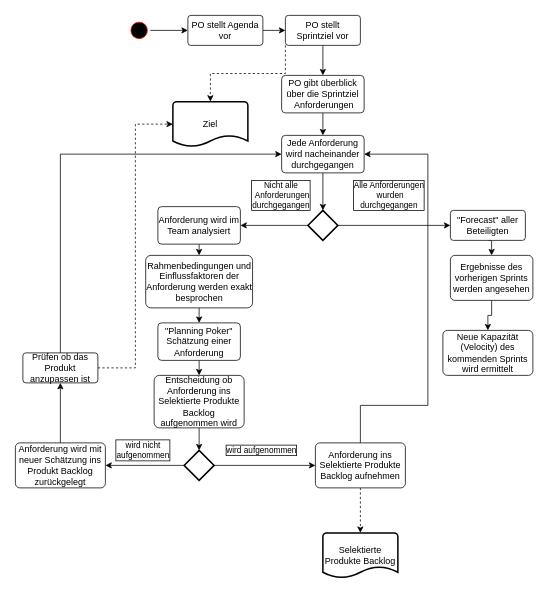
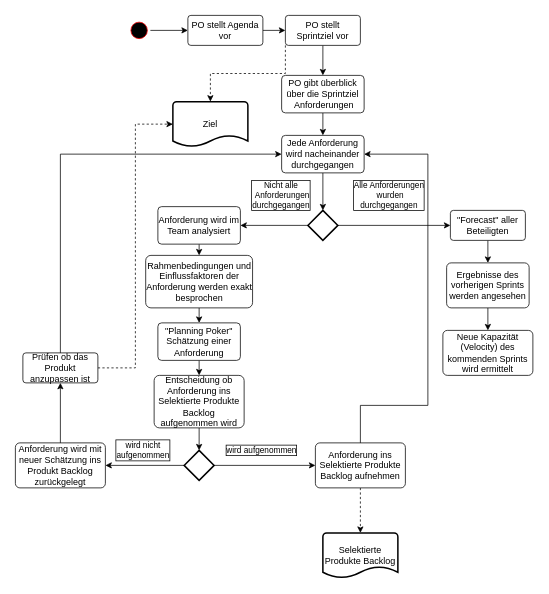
  <mxCell id="0" />
  <mxCell id="1" parent="0" />
  <mxCell id="2" style="edgeStyle=orthogonalEdgeStyle;rounded=0;orthogonalLoop=1;jettySize=auto;html=1;exitX=1;exitY=0.5;exitDx=0;exitDy=0;entryX=0;entryY=0.5;entryDx=0;entryDy=0;strokeColor=#000000;" edge="1" parent="1" source="3" target="5"><mxGeometry relative="1" as="geometry" /></mxCell>
  <mxCell id="3" value="" style="ellipse;html=1;shape=startState;fillColor=#000000;strokeColor=#ff0000;" vertex="1" parent="1"><mxGeometry x="170" y="25" width="30" height="30" as="geometry" /></mxCell>
  <mxCell id="4" style="edgeStyle=orthogonalEdgeStyle;rounded=0;orthogonalLoop=1;jettySize=auto;html=1;exitX=1;exitY=0.5;exitDx=0;exitDy=0;entryX=0;entryY=0.5;entryDx=0;entryDy=0;strokeColor=#000000;" edge="1" parent="1" source="5" target="8"><mxGeometry relative="1" as="geometry" /></mxCell>
  <mxCell id="5" value="PO stellt Agenda vor" style="rounded=1;arcSize=10;whiteSpace=wrap;html=1;align=center;" vertex="1" parent="1"><mxGeometry x="250" y="20" width="100" height="40" as="geometry" /></mxCell>
  <mxCell id="6" style="edgeStyle=orthogonalEdgeStyle;rounded=0;orthogonalLoop=1;jettySize=auto;html=1;exitX=0.5;exitY=1;exitDx=0;exitDy=0;entryX=0.5;entryY=0;entryDx=0;entryDy=0;strokeColor=#000000;" edge="1" parent="1" source="8" target="10"><mxGeometry relative="1" as="geometry" /></mxCell>
  <mxCell id="7" style="edgeStyle=orthogonalEdgeStyle;rounded=0;orthogonalLoop=1;jettySize=auto;html=1;exitX=0;exitY=1;exitDx=0;exitDy=0;entryX=0.5;entryY=0;entryDx=0;entryDy=0;entryPerimeter=0;labelBackgroundColor=none;labelBorderColor=default;strokeColor=#000000;dashed=1;" edge="1" parent="1" source="8" target="35"><mxGeometry relative="1" as="geometry" /></mxCell>
  <mxCell id="8" value="PO stellt Sprintziel vor" style="rounded=1;arcSize=10;whiteSpace=wrap;html=1;align=center;" vertex="1" parent="1"><mxGeometry x="380" y="20" width="100" height="40" as="geometry" /></mxCell>
  <mxCell id="9" style="edgeStyle=orthogonalEdgeStyle;rounded=0;orthogonalLoop=1;jettySize=auto;html=1;exitX=0.5;exitY=1;exitDx=0;exitDy=0;entryX=0.5;entryY=0;entryDx=0;entryDy=0;strokeColor=#000000;" edge="1" parent="1" source="10" target="12"><mxGeometry relative="1" as="geometry" /></mxCell>
  <mxCell id="10" value="PO gibt überblick über die Sprintziel&lt;br&gt;&amp;nbsp;Anforderungen" style="rounded=1;arcSize=10;whiteSpace=wrap;html=1;align=center;" vertex="1" parent="1"><mxGeometry x="375" y="100" width="110" height="50" as="geometry" /></mxCell>
  <mxCell id="11" style="edgeStyle=orthogonalEdgeStyle;rounded=0;orthogonalLoop=1;jettySize=auto;html=1;exitX=0.5;exitY=1;exitDx=0;exitDy=0;entryX=0.5;entryY=0;entryDx=0;entryDy=0;entryPerimeter=0;labelBackgroundColor=none;labelBorderColor=default;strokeColor=#000000;" edge="1" parent="1" source="12" target="27"><mxGeometry relative="1" as="geometry" /></mxCell>
  <mxCell id="12" value="Jede Anforderung wird nacheinander durchgegangen&lt;br&gt;" style="rounded=1;arcSize=10;whiteSpace=wrap;html=1;align=center;" vertex="1" parent="1"><mxGeometry x="375" y="180" width="110" height="50" as="geometry" /></mxCell>
  <mxCell id="13" style="edgeStyle=orthogonalEdgeStyle;rounded=0;orthogonalLoop=1;jettySize=auto;html=1;exitX=0.5;exitY=1;exitDx=0;exitDy=0;entryX=0.5;entryY=0;entryDx=0;entryDy=0;strokeColor=#000000;" edge="1" parent="1" source="14" target="16"><mxGeometry relative="1" as="geometry" /></mxCell>
  <mxCell id="14" value="Anforderung wird im Team analysiert" style="rounded=1;arcSize=10;whiteSpace=wrap;html=1;align=center;" vertex="1" parent="1"><mxGeometry x="210" y="275" width="110" height="50" as="geometry" /></mxCell>
  <mxCell id="15" style="edgeStyle=orthogonalEdgeStyle;rounded=0;orthogonalLoop=1;jettySize=auto;html=1;exitX=0.5;exitY=1;exitDx=0;exitDy=0;entryX=0.5;entryY=0;entryDx=0;entryDy=0;strokeColor=#000000;" edge="1" parent="1" source="16" target="18"><mxGeometry relative="1" as="geometry" /></mxCell>
  <mxCell id="16" value="Rahmenbedingungen und Einflussfaktoren der Anforderung werden exakt besprochen" style="rounded=1;arcSize=10;whiteSpace=wrap;html=1;align=center;" vertex="1" parent="1"><mxGeometry x="193.75" y="340" width="142.5" height="70" as="geometry" /></mxCell>
  <mxCell id="17" style="edgeStyle=orthogonalEdgeStyle;rounded=0;orthogonalLoop=1;jettySize=auto;html=1;exitX=0.5;exitY=1;exitDx=0;exitDy=0;entryX=0.5;entryY=0;entryDx=0;entryDy=0;labelBackgroundColor=none;labelBorderColor=default;strokeColor=#000000;" edge="1" parent="1" source="18" target="31"><mxGeometry relative="1" as="geometry" /></mxCell>
  <mxCell id="18" value="&quot;Planning Poker&quot; Schätzung einer Anforderung" style="rounded=1;arcSize=10;whiteSpace=wrap;html=1;align=center;" vertex="1" parent="1"><mxGeometry x="210" y="430" width="110" height="50" as="geometry" /></mxCell>
  <mxCell id="19" value="wird aufgenommen" style="edgeStyle=orthogonalEdgeStyle;rounded=0;orthogonalLoop=1;jettySize=auto;html=1;exitX=1;exitY=0.5;exitDx=0;exitDy=0;exitPerimeter=0;entryX=0;entryY=0.5;entryDx=0;entryDy=0;strokeColor=#000000;labelBackgroundColor=none;labelBorderColor=default;" edge="1" parent="1" source="21" target="24"><mxGeometry x="-0.067" y="20" relative="1" as="geometry"><mxPoint x="480" y="650" as="targetPoint" /><mxPoint as="offset" /></mxGeometry></mxCell>
  <mxCell id="20" value="wird nicht&lt;br&gt;aufgenommen" style="edgeStyle=orthogonalEdgeStyle;rounded=0;orthogonalLoop=1;jettySize=auto;html=1;exitX=0;exitY=0.5;exitDx=0;exitDy=0;exitPerimeter=0;entryX=1;entryY=0.5;entryDx=0;entryDy=0;labelBackgroundColor=none;labelBorderColor=default;strokeColor=#000000;" edge="1" parent="1" source="21" target="29"><mxGeometry x="0.048" y="-20" relative="1" as="geometry"><mxPoint as="offset" /></mxGeometry></mxCell>
  <mxCell id="21" value="" style="strokeWidth=2;html=1;shape=mxgraph.flowchart.decision;whiteSpace=wrap;" vertex="1" parent="1"><mxGeometry x="245" y="600" width="40" height="40" as="geometry" /></mxCell>
  <mxCell id="22" style="edgeStyle=orthogonalEdgeStyle;rounded=0;orthogonalLoop=1;jettySize=auto;html=1;exitX=0.5;exitY=0;exitDx=0;exitDy=0;entryX=1;entryY=0.5;entryDx=0;entryDy=0;labelBackgroundColor=none;labelBorderColor=default;strokeColor=#000000;" edge="1" parent="1" source="24" target="12"><mxGeometry relative="1" as="geometry"><Array as="points"><mxPoint x="480" y="540" /><mxPoint x="570" y="540" /><mxPoint x="570" y="205" /></Array></mxGeometry></mxCell>
  <mxCell id="23" style="edgeStyle=orthogonalEdgeStyle;rounded=0;orthogonalLoop=1;jettySize=auto;html=1;exitX=0.5;exitY=1;exitDx=0;exitDy=0;entryX=0.5;entryY=0;entryDx=0;entryDy=0;entryPerimeter=0;labelBackgroundColor=none;labelBorderColor=default;strokeColor=#000000;dashed=1;" edge="1" parent="1" source="24" target="34"><mxGeometry relative="1" as="geometry" /></mxCell>
  <mxCell id="24" value="Anforderung ins Selektierte Produkte Backlog aufnehmen" style="rounded=1;arcSize=10;whiteSpace=wrap;html=1;align=center;" vertex="1" parent="1"><mxGeometry x="420" y="590" width="120" height="60" as="geometry" /></mxCell>
  <mxCell id="25" value="Nicht alle&lt;br&gt;&amp;nbsp;Anforderungen &lt;br&gt;durchgegangen" style="edgeStyle=orthogonalEdgeStyle;rounded=0;orthogonalLoop=1;jettySize=auto;html=1;exitX=0;exitY=0.5;exitDx=0;exitDy=0;exitPerimeter=0;entryX=1;entryY=0.5;entryDx=0;entryDy=0;labelBackgroundColor=none;labelBorderColor=default;strokeColor=#000000;" edge="1" parent="1" source="27" target="14"><mxGeometry x="-0.201" y="-40" relative="1" as="geometry"><Array as="points"><mxPoint x="320" y="300" /></Array><mxPoint as="offset" /></mxGeometry></mxCell>
  <mxCell id="26" value="Alle Anforderungen&lt;br&gt;&amp;nbsp;wurden &lt;br&gt;durchgegangen" style="edgeStyle=orthogonalEdgeStyle;rounded=0;orthogonalLoop=1;jettySize=auto;html=1;exitX=1;exitY=0.5;exitDx=0;exitDy=0;exitPerimeter=0;entryX=0;entryY=0.5;entryDx=0;entryDy=0;labelBackgroundColor=none;labelBorderColor=default;strokeColor=#000000;" edge="1" parent="1" source="27" target="33"><mxGeometry x="-0.091" y="40" relative="1" as="geometry"><mxPoint as="offset" /></mxGeometry></mxCell>
  <mxCell id="27" value="" style="strokeWidth=2;html=1;shape=mxgraph.flowchart.decision;whiteSpace=wrap;" vertex="1" parent="1"><mxGeometry x="410" y="280" width="40" height="40" as="geometry" /></mxCell>
  <mxCell id="28" style="edgeStyle=orthogonalEdgeStyle;rounded=0;orthogonalLoop=1;jettySize=auto;html=1;exitX=0.5;exitY=0;exitDx=0;exitDy=0;entryX=0.5;entryY=1;entryDx=0;entryDy=0;labelBackgroundColor=none;labelBorderColor=default;strokeColor=#000000;" edge="1" parent="1" source="29" target="41"><mxGeometry relative="1" as="geometry" /></mxCell>
  <mxCell id="29" value="Anforderung wird mit neuer Schätzung ins Produkt Backlog zurückgelegt" style="rounded=1;arcSize=10;whiteSpace=wrap;html=1;align=center;" vertex="1" parent="1"><mxGeometry x="20" y="590" width="120" height="60" as="geometry" /></mxCell>
  <mxCell id="30" style="edgeStyle=orthogonalEdgeStyle;rounded=0;orthogonalLoop=1;jettySize=auto;html=1;exitX=0.5;exitY=1;exitDx=0;exitDy=0;entryX=0.5;entryY=0;entryDx=0;entryDy=0;entryPerimeter=0;labelBackgroundColor=none;labelBorderColor=default;strokeColor=#000000;" edge="1" parent="1" source="31" target="21"><mxGeometry relative="1" as="geometry" /></mxCell>
  <mxCell id="31" value="Entscheidung ob Anforderung ins Selektierte Produkte Backlog aufgenommen wird" style="rounded=1;arcSize=10;whiteSpace=wrap;html=1;align=center;" vertex="1" parent="1"><mxGeometry x="205" y="500" width="120" height="70" as="geometry" /></mxCell>
  <mxCell id="32" style="edgeStyle=orthogonalEdgeStyle;rounded=0;orthogonalLoop=1;jettySize=auto;html=1;exitX=0.5;exitY=1;exitDx=0;exitDy=0;entryX=0.5;entryY=0;entryDx=0;entryDy=0;labelBackgroundColor=none;labelBorderColor=default;strokeColor=#000000;" edge="1" parent="1" source="33" target="37"><mxGeometry relative="1" as="geometry" /></mxCell>
  <mxCell id="33" value="&quot;Forecast&quot; aller Beteiligten" style="rounded=1;arcSize=10;whiteSpace=wrap;html=1;align=center;" vertex="1" parent="1"><mxGeometry x="600" y="280" width="100" height="40" as="geometry" /></mxCell>
  <mxCell id="34" value="Selektierte Produkte Backlog" style="strokeWidth=2;html=1;shape=mxgraph.flowchart.document2;whiteSpace=wrap;size=0.25;" vertex="1" parent="1"><mxGeometry x="430" y="710" width="100" height="60" as="geometry" /></mxCell>
  <mxCell id="35" value="Ziel" style="strokeWidth=2;html=1;shape=mxgraph.flowchart.document2;whiteSpace=wrap;size=0.25;" vertex="1" parent="1"><mxGeometry x="230" y="135" width="100" height="60" as="geometry" /></mxCell>
  <mxCell id="36" style="edgeStyle=orthogonalEdgeStyle;rounded=0;orthogonalLoop=1;jettySize=auto;html=1;exitX=0.5;exitY=1;exitDx=0;exitDy=0;entryX=0.5;entryY=0;entryDx=0;entryDy=0;labelBackgroundColor=none;labelBorderColor=default;strokeColor=#000000;" edge="1" parent="1" source="37" target="38"><mxGeometry relative="1" as="geometry" /></mxCell>
- <mxCell id="37" value="Ergebnisse des vorherigen Sprints werden angesehen" style="rounded=1;arcSize=10;whiteSpace=wrap;html=1;align=center;" vertex="1" parent="1"><mxGeometry x="600" y="340" width="110" height="60" as="geometry" /></mxCell>
+ <mxCell id="37" value="Ergebnisse des vorherigen Sprints werden angesehen" style="rounded=1;arcSize=10;whiteSpace=wrap;html=1;align=center;" vertex="1" parent="1"><mxGeometry x="595" y="350" width="110" height="60" as="geometry" /></mxCell>
  <mxCell id="38" value="Neue Kapazität (Velocity) des kommenden Sprints wird ermittelt" style="rounded=1;arcSize=10;whiteSpace=wrap;html=1;align=center;" vertex="1" parent="1"><mxGeometry x="590" y="440" width="120" height="60" as="geometry" /></mxCell>
  <mxCell id="39" style="edgeStyle=orthogonalEdgeStyle;rounded=0;orthogonalLoop=1;jettySize=auto;html=1;exitX=0.5;exitY=0;exitDx=0;exitDy=0;entryX=0;entryY=0.5;entryDx=0;entryDy=0;labelBackgroundColor=none;labelBorderColor=default;strokeColor=#000000;" edge="1" parent="1" source="41" target="12"><mxGeometry relative="1" as="geometry" /></mxCell>
  <mxCell id="40" style="edgeStyle=orthogonalEdgeStyle;rounded=0;orthogonalLoop=1;jettySize=auto;html=1;exitX=1;exitY=0.5;exitDx=0;exitDy=0;entryX=0;entryY=0.5;entryDx=0;entryDy=0;entryPerimeter=0;dashed=1;labelBackgroundColor=none;labelBorderColor=default;strokeColor=#000000;" edge="1" parent="1" source="41" target="35"><mxGeometry relative="1" as="geometry" /></mxCell>
  <mxCell id="41" value="Prüfen ob das Produkt anzupassen ist" style="rounded=1;arcSize=10;whiteSpace=wrap;html=1;align=center;" vertex="1" parent="1"><mxGeometry x="30" y="470" width="100" height="40" as="geometry" /></mxCell>
